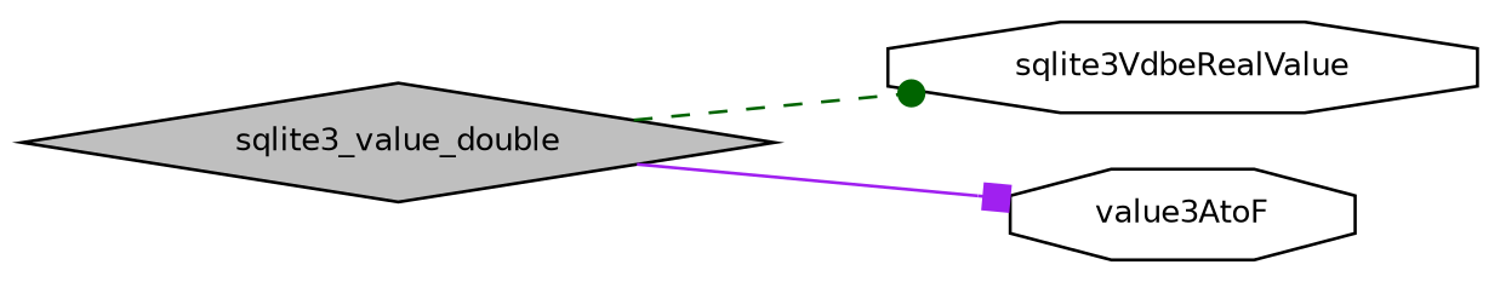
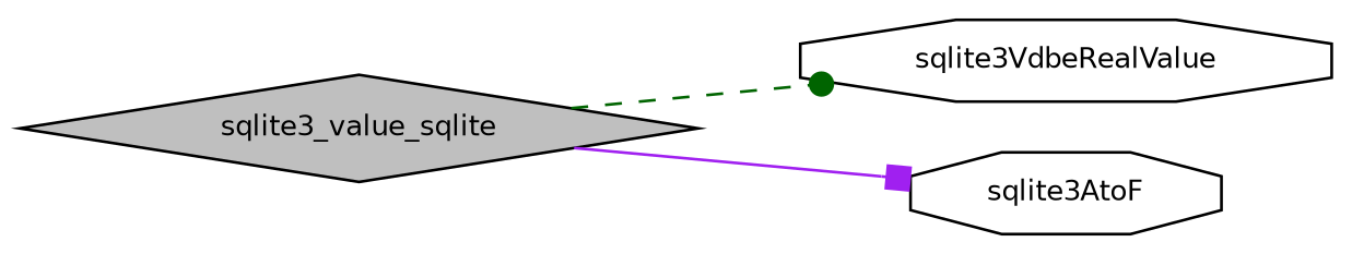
  digraph {
    rankdir=LR
    node [color=black fillcolor=white fontname=Helvetica fontsize=10 shape=octagon style=filled]
    edge [fontname=Helvetica fontsize=10 labelfontname=Helvetica labelfontsize=10]
-   n1 [fillcolor=grey75 fontcolor=black height=0.2 label=sqlite3_value_double shape=diamond width=0.4]
+   n1 [fillcolor=grey75 fontcolor=black height=0.2 label=sqlite3_value_sqlite shape=diamond width=0.4]
    n2 [height=0.2 label=sqlite3VdbeRealValue width=0.4]
-   n3 [height=0.2 label=value3AtoF width=0.4]
+   n3 [height=0.2 label=sqlite3AtoF width=0.4]
    n1 -> n2 [arrowhead=dot color=darkgreen style=dashed]
    n1 -> n3 [arrowhead=box color=purple style=solid]
  }
